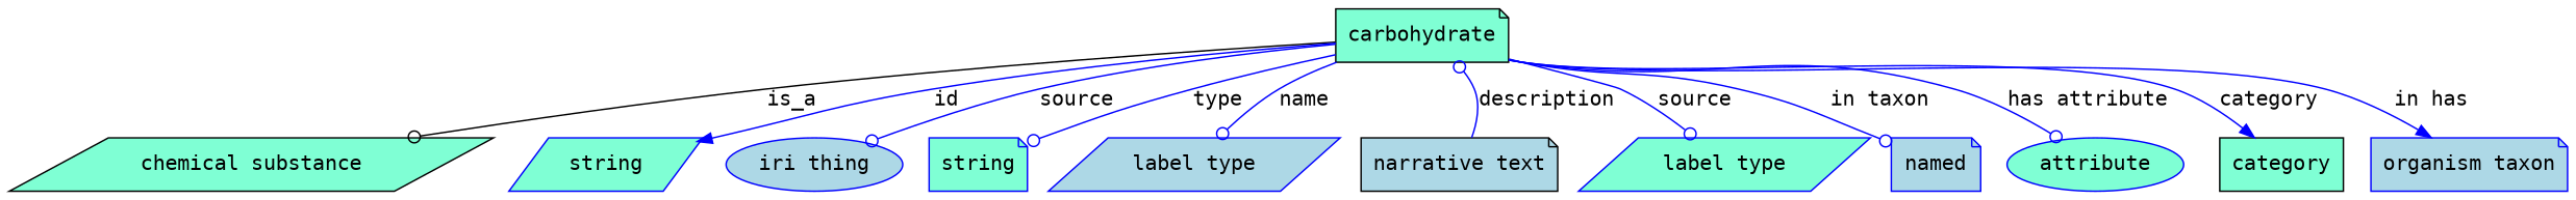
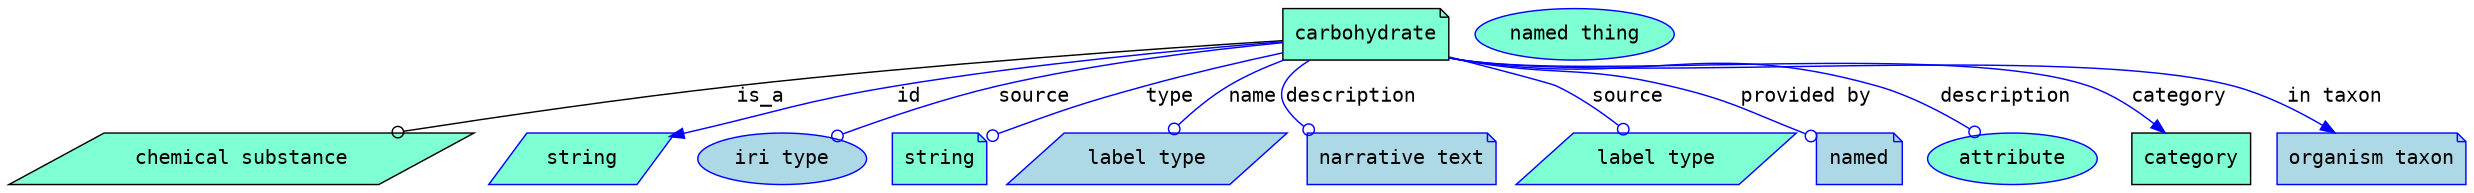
  digraph {
    fontname="DejaVu Sans Mono"
    node [fillcolor=aquamarine fontname="DejaVu Sans Mono" shape=note style=filled color=blue]
    edge [arrowhead=odot fontname="DejaVu Sans Mono" color=blue style=solid]
    n1 [height=0.5 label=carbohydrate width=1.5707 color=""]
    "chemical substance" [height=0.5 shape=parallelogram width=2.2026 color=""]
    n3 [height=0.5 label=string shape=parallelogram width=0.84854]
-   n4 [fillcolor=lightblue height=0.5 label="iri thing" shape=ellipse width=1.011]
+   n4 [fillcolor=lightblue height=0.5 label="iri type" shape=ellipse width=1.011]
    n5 [height=0.5 label=string width=0.84854]
    n6 [fillcolor=lightblue height=0.5 label="label type" shape=parallelogram width=1.2638]
-   n7 [color=black fillcolor=lightblue height=0.5 label="narrative text" width=1.6068]
+   n7 [fillcolor=lightblue height=0.5 label="narrative text" width=1.6068]
    n8 [height=0.5 label="label type" shape=parallelogram width=1.2638]
    n9 [fillcolor=lightblue height=0.5 label=named width=0.83048]
    n10 [height=0.5 label=attribute shape=ellipse width=1.1193]
    category [height=0.5 shape=box width=1.1374 color=""]
    n12 [fillcolor=lightblue height=0.5 label="organism taxon" width=1.8234]
+   n13 [height=0.5 label="named thing" shape=ellipse width=1.5346]
    n1 -> "chemical substance" [label=is_a color="" style=""]
    n1 -> n3 [arrowhead=normal label=id]
    n1 -> n4 [label=source]
    n1 -> n5 [label=type]
    n1 -> n6 [label=name]
-   n7 -> n1 [label=description]
+   n1 -> n7 [label=description]
    n1 -> n8 [label=source]
-   n1 -> n9 [label="in taxon"]
-   n1 -> n10 [label="has attribute"]
+   n1 -> n9 [label="provided by"]
+   n1 -> n10 [label=description]
    n1 -> category [arrowhead=normal label=category]
-   n1 -> n12 [arrowhead=normal label="in has"]
+   n1 -> n12 [arrowhead=normal label="in taxon"]
  }
